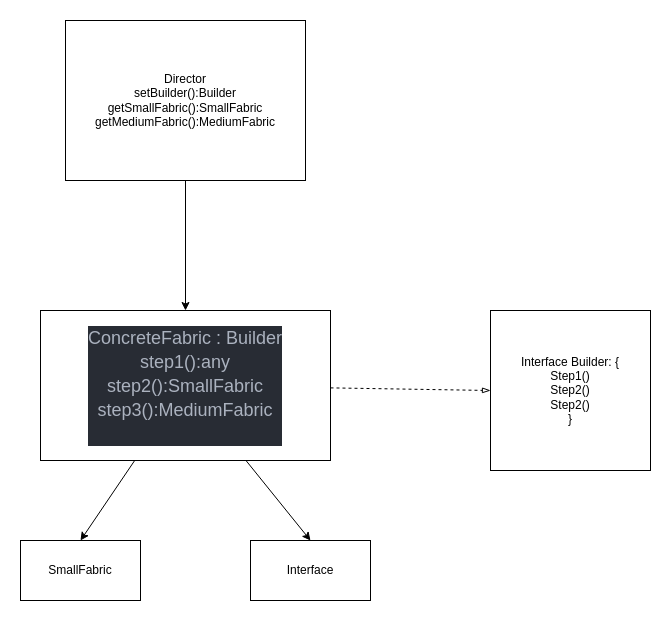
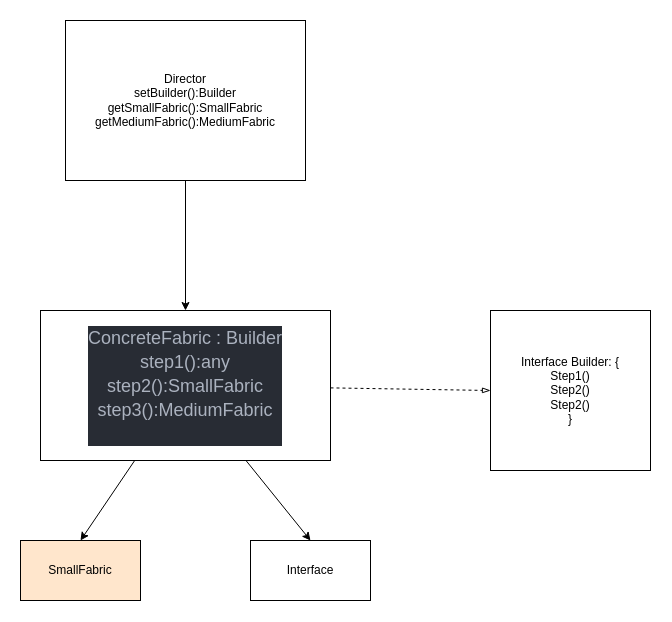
  <mxCell id="0" />
  <mxCell id="1" parent="0" />
  <mxCell id="2" value="Interface Builder: {&lt;br&gt;Step1()&lt;br&gt;Step2()&lt;br&gt;Step2()&lt;br&gt;}" style="rounded=0;whiteSpace=wrap;html=1;" vertex="1" parent="1"><mxGeometry x="490" y="310" width="160" height="160" as="geometry" /></mxCell>
  <mxCell id="3" style="edgeStyle=none;html=1;entryX=0;entryY=0.5;entryDx=0;entryDy=0;endArrow=blockThin;endFill=0;dashed=1;" edge="1" parent="1" source="6" target="2"><mxGeometry relative="1" as="geometry" /></mxCell>
  <mxCell id="4" style="edgeStyle=none;html=1;entryX=0.5;entryY=0;entryDx=0;entryDy=0;endArrow=classic;endFill=1;" edge="1" parent="1" source="6" target="10"><mxGeometry relative="1" as="geometry" /></mxCell>
  <mxCell id="5" style="edgeStyle=none;html=1;entryX=0.5;entryY=0;entryDx=0;entryDy=0;endArrow=classic;endFill=1;" edge="1" parent="1" source="6" target="9"><mxGeometry relative="1" as="geometry" /></mxCell>
  <mxCell id="6" value="&lt;div style=&quot;color: rgb(171 , 178 , 191) ; background-color: rgb(40 , 44 , 52) ; font-family: , &amp;#34;consolas&amp;#34; , &amp;#34;courier new&amp;#34; , monospace ; font-size: 18px ; line-height: 24px&quot;&gt;ConcreteFabric : Builder&lt;br&gt;step1():any&lt;/div&gt;&lt;div style=&quot;color: rgb(171 , 178 , 191) ; background-color: rgb(40 , 44 , 52) ; font-family: , &amp;#34;consolas&amp;#34; , &amp;#34;courier new&amp;#34; , monospace ; font-size: 18px ; line-height: 24px&quot;&gt;step2():SmallFabric&lt;br&gt;step3():MediumFabric&lt;br&gt;&lt;br&gt;&lt;/div&gt;" style="rounded=0;whiteSpace=wrap;html=1;" vertex="1" parent="1"><mxGeometry x="40" y="310" width="290" height="150" as="geometry" /></mxCell>
  <mxCell id="7" style="edgeStyle=none;html=1;entryX=0.5;entryY=0;entryDx=0;entryDy=0;endArrow=classic;endFill=1;" edge="1" parent="1" source="8" target="6"><mxGeometry relative="1" as="geometry" /></mxCell>
  <mxCell id="8" value="Director&lt;br&gt;setBuilder():Builder&lt;br&gt;getSmallFabric():SmallFabric&lt;br&gt;getMediumFabric():MediumFabric" style="rounded=0;whiteSpace=wrap;html=1;" vertex="1" parent="1"><mxGeometry x="65" y="20" width="240" height="160" as="geometry" /></mxCell>
  <mxCell id="9" value="Interface" style="rounded=0;whiteSpace=wrap;html=1;" vertex="1" parent="1"><mxGeometry x="250" y="540" width="120" height="60" as="geometry" /></mxCell>
- <mxCell id="10" value="SmallFabric" style="rounded=0;whiteSpace=wrap;html=1;" vertex="1" parent="1"><mxGeometry x="20" y="540" width="120" height="60" as="geometry" /></mxCell>
+ <mxCell id="10" value="SmallFabric" style="rounded=0;whiteSpace=wrap;html=1;fillColor=#ffe6cc;" vertex="1" parent="1"><mxGeometry x="20" y="540" width="120" height="60" as="geometry" /></mxCell>
